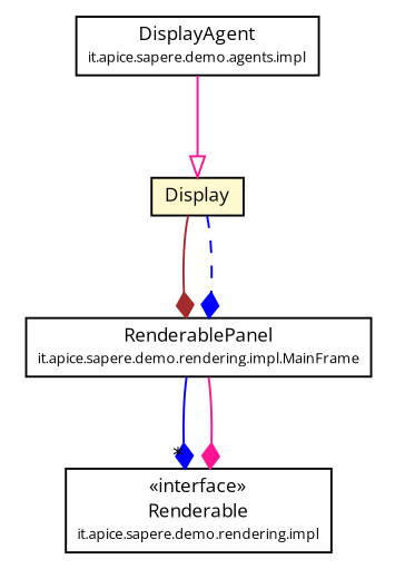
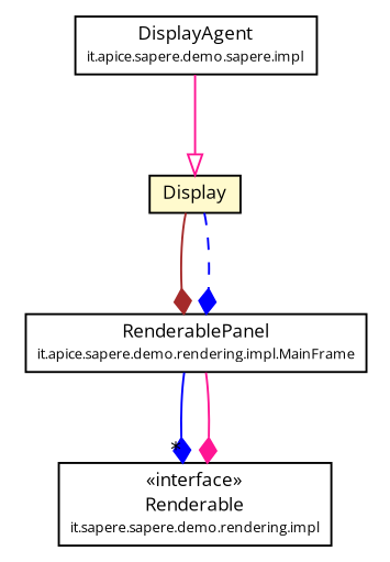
  digraph {
    fontname="Open Sans"
    node [fontcolor=black fontname="Open Sans" fontsize=9.0 shape=plaintext]
    edge [arrowhead=diamond color=deeppink fontcolor=black fontname="Open Sans" fontsize=10.0 headport=p labelfontname=Helvetica labelfontsize=10 tailport=p]
-   n1 [label=<<table border="0" cellborder="1" cellspacing="0" cellpadding="2" port="p" href="../../agents/impl/DisplayAgent.html"> 		<tr><td><table border="0" cellspacing="0" cellpadding="1"> 			<tr><td> DisplayAgent </td></tr> 			<tr><td><font point-size="7.0"> it.apice.sapere.demo.agents.impl </font></td></tr> 		</table></td></tr> 		</table>>]
+   n1 [label=<<table border="0" cellborder="1" cellspacing="0" cellpadding="2" port="p" href="../../agents/impl/DisplayAgent.html"> 		<tr><td><table border="0" cellspacing="0" cellpadding="1"> 			<tr><td> DisplayAgent </td></tr> 			<tr><td><font point-size="7.0"> it.apice.sapere.demo.sapere.impl </font></td></tr> 		</table></td></tr> 		</table>>]
    n2 [label=<<table border="0" cellborder="1" cellspacing="0" cellpadding="2" port="p" bgcolor="lemonChiffon" href="./Display.html"> 		<tr><td><table border="0" cellspacing="0" cellpadding="1"> 			<tr><td> Display </td></tr> 		</table></td></tr> 		</table>>]
    n3 [label=<<table border="0" cellborder="1" cellspacing="0" cellpadding="2" port="p" href="../../rendering/impl/MainFrame.RenderablePanel.html"> 		<tr><td><table border="0" cellspacing="0" cellpadding="1"> 			<tr><td> RenderablePanel </td></tr> 			<tr><td><font point-size="7.0"> it.apice.sapere.demo.rendering.impl.MainFrame </font></td></tr> 		</table></td></tr> 		</table>>]
-   n4 [label=<<table border="0" cellborder="1" cellspacing="0" cellpadding="2" port="p" href="../../rendering/impl/Renderable.html"> 		<tr><td><table border="0" cellspacing="0" cellpadding="1"> 			<tr><td> &laquo;interface&raquo; </td></tr> 			<tr><td> Renderable </td></tr> 			<tr><td><font point-size="7.0"> it.apice.sapere.demo.rendering.impl </font></td></tr> 		</table></td></tr> 		</table>>]
+   n4 [label=<<table border="0" cellborder="1" cellspacing="0" cellpadding="2" port="p" href="../../rendering/impl/Renderable.html"> 		<tr><td><table border="0" cellspacing="0" cellpadding="1"> 			<tr><td> &laquo;interface&raquo; </td></tr> 			<tr><td> Renderable </td></tr> 			<tr><td><font point-size="7.0"> it.sapere.sapere.demo.rendering.impl </font></td></tr> 		</table></td></tr> 		</table>>]
    n1 -> n2 [arrowhead=onormal]
    n2 -> n3 [color=brown]
    n2 -> n3 [color=blue style=dashed]
    n3 -> n4 [color=blue headlabel="*"]
    n3 -> n4
  }
